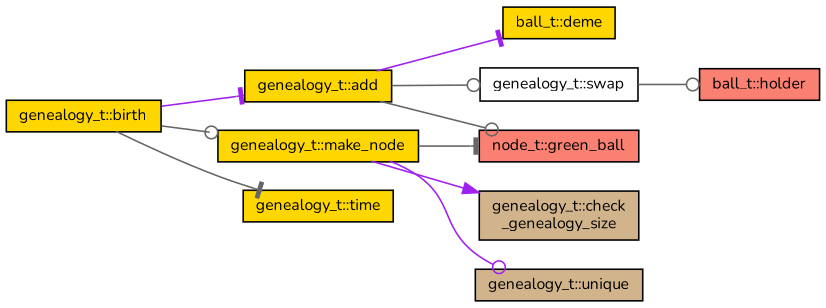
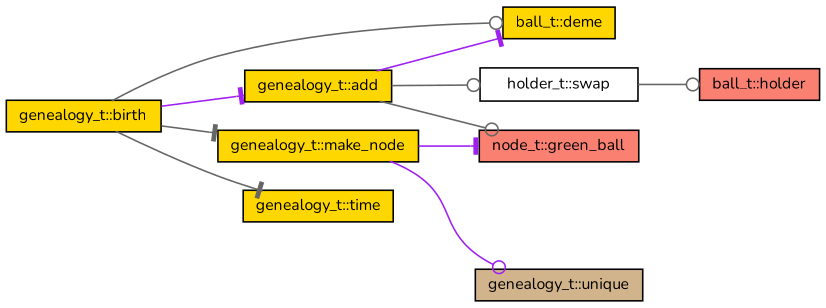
  digraph {
    fontname=Nunito
    rankdir=LR
    node [color=black fillcolor=gold fontname=Nunito fontsize=10 shape=record style=filled]
    edge [arrowhead=tee color=gray40 fontname=Nunito fontsize=10 labelfontname=Helvetica labelfontsize=10 style=solid]
    n1 [fontcolor=black height=0.2 label="genealogy_t::birth" width=0.4]
    n2 [height=0.2 label="genealogy_t::add" width=0.4]
    n3 [height=0.2 label="ball_t::deme" width=0.4]
    n4 [height=0.2 label="genealogy_t::make_node" width=0.4]
    n5 [height=0.2 label="genealogy_t::time" width=0.4]
    n6 [fillcolor=salmon height=0.2 label="node_t::green_ball" width=0.4]
-   n7 [fillcolor=white height=0.2 label="genealogy_t::swap" width=0.4]
-   n8 [fillcolor=tan height=0.2 label="genealogy_t::check\l_genealogy_size" width=0.4]
+   n7 [fillcolor=white height=0.2 label="holder_t::swap" width=0.4]
    n9 [fillcolor=tan height=0.2 label="genealogy_t::unique" width=0.4]
    n10 [fillcolor=salmon height=0.2 label="ball_t::holder" width=0.4]
    n1 -> n2 [color=purple]
-   n1 -> n4 [arrowhead=odot]
+   n1 -> n3 [arrowhead=odot]
+   n1 -> n4
    n1 -> n5
    n2 -> n3 [color=purple]
    n2 -> n6 [arrowhead=odot]
    n2 -> n7 [arrowhead=odot]
-   n4 -> n6
-   n4 -> n8 [arrowhead=normal color=purple]
+   n4 -> n6 [color=purple]
    n4 -> n9 [arrowhead=odot color=purple]
    n7 -> n10 [arrowhead=odot]
  }
